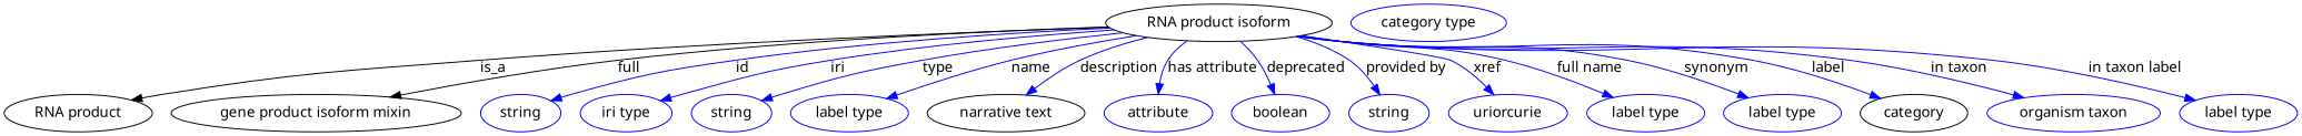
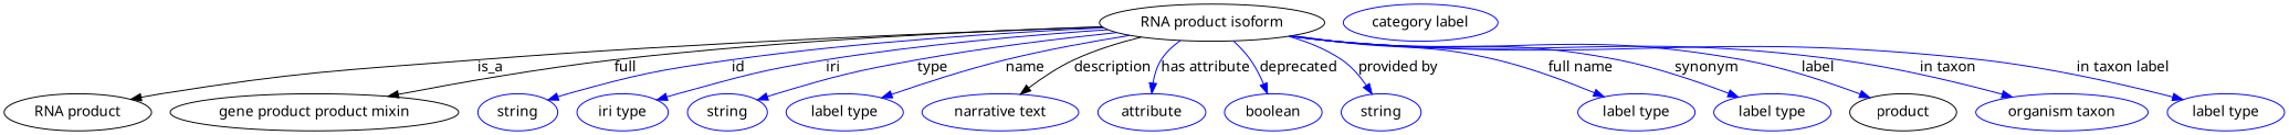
  digraph {
    fontname="Noto Sans"
    node [fontname="Noto Sans" color=blue]
    edge [fontname="Noto Sans" color=blue style=solid]
    n1 [height=0.5 label="RNA product isoform" width=3.015 color=""]
    "RNA product" [height=0.5 width=1.9679 color=""]
-   "gene product isoform mixin" [height=0.5 width=3.8635 color=""]
+   "gene product isoform mixin" [height=0.5 width=3.8635 label="gene product product mixin" color=""]
    n4 [height=0.5 label=string width=1.0652]
    n5 [height=0.5 label="iri type" width=1.2277]
    n6 [height=0.5 label=string width=1.0652]
    n7 [height=0.5 label="label type" width=1.5707]
-   n8 [color=black height=0.5 label="narrative text" width=2.0943]
+   n8 [height=0.5 label="narrative text" width=2.0943]
    n9 [height=0.5 label=attribute width=1.4443]
    n10 [height=0.5 label=boolean width=1.2999]
    n11 [height=0.5 label=string width=1.0652]
-   n12 [height=0.5 label=uriorcurie width=1.5887]
    n13 [height=0.5 label="label type" width=1.5707]
    n14 [height=0.5 label="label type" width=1.5707]
-   category [height=0.5 width=1.4263 color=""]
+   category [height=0.5 width=1.4263 label=product color=""]
    n16 [height=0.5 label="organism taxon" width=2.3109]
    n17 [height=0.5 label="label type" width=1.5707]
-   n18 [height=0.5 label="category type" width=2.0762]
+   n18 [height=0.5 label="category label" width=2.0762]
    n1 -> "RNA product" [label=is_a color="" style=""]
    n1 -> "gene product isoform mixin" [label=full color="" style=""]
    n1 -> n4 [label=id]
    n1 -> n5 [label=iri]
    n1 -> n6 [label=type]
    n1 -> n7 [label=name]
-   n1 -> n8 [label=description]
+   n1 -> n8 [color=black label=description]
    n1 -> n9 [label="has attribute"]
    n1 -> n10 [label=deprecated]
    n1 -> n11 [label="provided by"]
-   n1 -> n12 [label=xref]
    n1 -> n13 [label="full name"]
    n1 -> n14 [label=synonym]
    n1 -> category [label=label]
    n1 -> n16 [label="in taxon"]
    n1 -> n17 [label="in taxon label"]
  }
